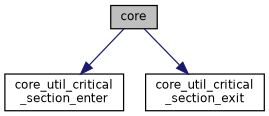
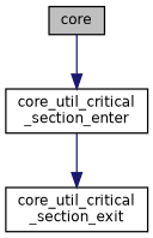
  digraph {
    rankdir=TB
    node [color=black fillcolor=white fontname=Helvetica fontsize=10 shape=record style=filled]
    edge [color=midnightblue fontname=Helvetica fontsize=10 labelfontname=Helvetica labelfontsize=10 style=solid]
    n1 [fillcolor=grey75 fontcolor=black height=0.2 label=core width=0.4]
    n2 [height=0.2 label="core_util_critical\l_section_enter" width=0.4]
    n3 [height=0.2 label="core_util_critical\l_section_exit" width=0.4]
    n1 -> n2
-   n1 -> n3
+   n2 -> n3
  }
